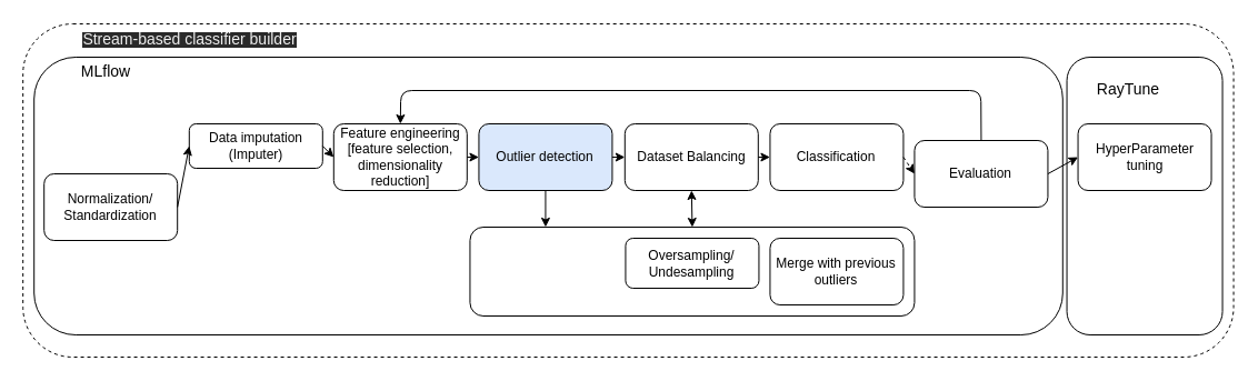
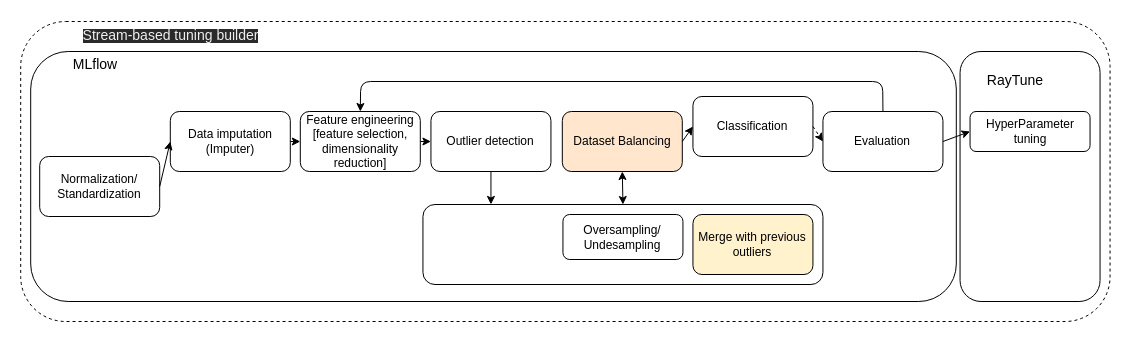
  <mxCell id="0" />
  <mxCell id="1" parent="0" />
  <mxCell id="2" value="" style="rounded=1;whiteSpace=wrap;html=1;dashed=1;" parent="1" vertex="1"><mxGeometry x="20.19" y="21" width="1089.37" height="300" as="geometry" /></mxCell>
  <mxCell id="3" value="" style="rounded=1;whiteSpace=wrap;html=1;" parent="1" vertex="1"><mxGeometry x="30.19" y="51" width="925.62" height="250" as="geometry" /></mxCell>
  <mxCell id="4" value="" style="rounded=1;whiteSpace=wrap;html=1;" parent="1" vertex="1"><mxGeometry x="422.44" y="204" width="400" height="80" as="geometry" /></mxCell>
- <mxCell id="5" value="&lt;span style=&quot;color: rgb(240 , 240 , 240) ; font-family: &amp;#34;helvetica&amp;#34; ; font-style: normal ; font-weight: 400 ; letter-spacing: normal ; text-align: center ; text-indent: 0px ; text-transform: none ; word-spacing: 0px ; background-color: rgb(42 , 42 , 42) ; display: inline ; float: none&quot;&gt;&lt;font style=&quot;font-size: 14px&quot;&gt;Stream-based classifier builder&lt;/font&gt;&lt;/span&gt;" style="text;html=1;strokeColor=none;fillColor=none;align=center;verticalAlign=middle;whiteSpace=wrap;rounded=0;" parent="1" vertex="1"><mxGeometry x="69.56" y="20" width="200.63" height="30" as="geometry" /></mxCell>
+ <mxCell id="5" value="&lt;span style=&quot;color: rgb(240 , 240 , 240) ; font-family: &amp;#34;helvetica&amp;#34; ; font-style: normal ; font-weight: 400 ; letter-spacing: normal ; text-align: center ; text-indent: 0px ; text-transform: none ; word-spacing: 0px ; background-color: rgb(42 , 42 , 42) ; display: inline ; float: none&quot;&gt;&lt;font style=&quot;font-size: 14px&quot;&gt;Stream-based tuning builder&lt;/font&gt;&lt;/span&gt;" style="text;html=1;strokeColor=none;fillColor=none;align=center;verticalAlign=middle;whiteSpace=wrap;rounded=0;" parent="1" vertex="1"><mxGeometry x="69.56" y="20" width="200.63" height="30" as="geometry" /></mxCell>
  <mxCell id="6" value="Feature engineering&lt;br&gt;[feature selection, dimensionality reduction]" style="rounded=1;whiteSpace=wrap;html=1;" parent="1" vertex="1"><mxGeometry x="299.81" y="111" width="120" height="60" as="geometry" /></mxCell>
- <mxCell id="7" value="Data imputation&lt;br&gt;(Imputer)" style="rounded=1;whiteSpace=wrap;html=1;" parent="1" vertex="1"><mxGeometry x="169.81" y="111" width="120" height="40" as="geometry" /></mxCell>
- <mxCell id="8" value="Outlier detection" style="rounded=1;whiteSpace=wrap;html=1;fillColor=#dae8fc;" parent="1" vertex="1"><mxGeometry x="430.44" y="111" width="120" height="60" as="geometry" /></mxCell>
- <mxCell id="9" value="Dataset Balancing" style="rounded=1;whiteSpace=wrap;html=1;" parent="1" vertex="1"><mxGeometry x="561.81" y="111" width="120" height="60" as="geometry" /></mxCell>
+ <mxCell id="7" value="Data imputation&lt;br&gt;(Imputer)" style="rounded=1;whiteSpace=wrap;html=1;" parent="1" vertex="1"><mxGeometry x="169.81" y="111" width="120" height="60" as="geometry" /></mxCell>
+ <mxCell id="8" value="Outlier detection" style="rounded=1;whiteSpace=wrap;html=1;" parent="1" vertex="1"><mxGeometry x="430.44" y="111" width="120" height="60" as="geometry" /></mxCell>
+ <mxCell id="9" value="Dataset Balancing" style="rounded=1;whiteSpace=wrap;html=1;fillColor=#ffe6cc;" parent="1" vertex="1"><mxGeometry x="561.81" y="111" width="120" height="60" as="geometry" /></mxCell>
  <mxCell id="10" value="Oversampling/&lt;br&gt;Undesampling" style="rounded=1;whiteSpace=wrap;html=1;" parent="1" vertex="1"><mxGeometry x="562.44" y="214" width="120" height="45" as="geometry" /></mxCell>
- <mxCell id="11" value="Merge with previous outliers" style="rounded=1;whiteSpace=wrap;html=1;" parent="1" vertex="1"><mxGeometry x="692.44" y="214" width="120" height="60" as="geometry" /></mxCell>
+ <mxCell id="11" value="Merge with previous outliers" style="rounded=1;whiteSpace=wrap;html=1;fillColor=#fff2cc;" parent="1" vertex="1"><mxGeometry x="692.44" y="214" width="120" height="60" as="geometry" /></mxCell>
  <mxCell id="12" value="" style="endArrow=classic;startArrow=classic;html=1;exitX=0.5;exitY=0;exitDx=0;exitDy=0;entryX=0.5;entryY=1;entryDx=0;entryDy=0;" parent="1" source="4" target="9" edge="1"><mxGeometry width="50" height="50" relative="1" as="geometry"><mxPoint x="595.81" y="131" as="sourcePoint" /><mxPoint x="645.81" y="81" as="targetPoint" /></mxGeometry></mxCell>
- <mxCell id="13" value="Classification" style="rounded=1;whiteSpace=wrap;html=1;" parent="1" vertex="1"><mxGeometry x="692.44" y="111" width="120" height="60" as="geometry" /></mxCell>
+ <mxCell id="13" value="Classification" style="rounded=1;whiteSpace=wrap;html=1;" parent="1" vertex="1"><mxGeometry x="692.44" y="96" width="120" height="60" as="geometry" /></mxCell>
  <mxCell id="14" value="" style="endArrow=classic;html=1;entryX=0.5;entryY=0;entryDx=0;entryDy=0;exitX=0.5;exitY=0;exitDx=0;exitDy=0;" parent="1" source="18" target="6" edge="1"><mxGeometry width="50" height="50" relative="1" as="geometry"><mxPoint x="445.81" y="91" as="sourcePoint" /><mxPoint x="495.81" y="41" as="targetPoint" /><Array as="points"><mxPoint x="882.19" y="81" /><mxPoint x="360.19" y="81" /></Array></mxGeometry></mxCell>
- <mxCell id="15" value="" style="endArrow=classic;html=1;entryX=0;entryY=0.5;entryDx=0;entryDy=0;exitX=1;exitY=0.5;exitDx=0;exitDy=0;" parent="1" source="8" target="9" edge="1"><mxGeometry width="50" height="50" relative="1" as="geometry"><mxPoint x="435.81" y="121" as="sourcePoint" /><mxPoint x="435.81" y="141" as="targetPoint" /></mxGeometry></mxCell>
  <mxCell id="16" value="" style="endArrow=classic;html=1;entryX=0;entryY=0.5;entryDx=0;entryDy=0;exitX=1;exitY=0.5;exitDx=0;exitDy=0;" parent="1" source="6" target="8" edge="1"><mxGeometry width="50" height="50" relative="1" as="geometry"><mxPoint x="560.44" y="151" as="sourcePoint" /><mxPoint x="569.81" y="151" as="targetPoint" /></mxGeometry></mxCell>
  <mxCell id="17" value="" style="endArrow=classic;html=1;entryX=0;entryY=0.5;entryDx=0;entryDy=0;exitX=1;exitY=0.5;exitDx=0;exitDy=0;" parent="1" source="9" target="13" edge="1"><mxGeometry width="50" height="50" relative="1" as="geometry"><mxPoint x="452.44" y="171" as="sourcePoint" /><mxPoint x="461.81" y="171" as="targetPoint" /></mxGeometry></mxCell>
- <mxCell id="18" value="Evaluation" style="rounded=1;whiteSpace=wrap;html=1;" parent="1" vertex="1"><mxGeometry x="822.44" y="126" width="120" height="60" as="geometry" /></mxCell>
+ <mxCell id="18" value="Evaluation" style="rounded=1;whiteSpace=wrap;html=1;" parent="1" vertex="1"><mxGeometry x="822.44" y="111" width="120" height="60" as="geometry" /></mxCell>
  <mxCell id="19" value="" style="endArrow=classic;html=1;entryX=0;entryY=0.5;entryDx=0;entryDy=0;exitX=1;exitY=0.5;exitDx=0;exitDy=0;dashed=1;" parent="1" source="13" target="18" edge="1"><mxGeometry width="50" height="50" relative="1" as="geometry"><mxPoint x="691.81" y="151" as="sourcePoint" /><mxPoint x="702.44" y="151" as="targetPoint" /></mxGeometry></mxCell>
  <mxCell id="20" value="" style="endArrow=classic;html=1;entryX=0;entryY=0.5;entryDx=0;entryDy=0;exitX=1;exitY=0.5;exitDx=0;exitDy=0;" parent="1" source="7" target="6" edge="1"><mxGeometry width="50" height="50" relative="1" as="geometry"><mxPoint x="429.81" y="151" as="sourcePoint" /><mxPoint x="440.44" y="151" as="targetPoint" /></mxGeometry></mxCell>
  <mxCell id="21" value="" style="rounded=1;whiteSpace=wrap;html=1;" parent="1" vertex="1"><mxGeometry x="959.56" y="51" width="140" height="250" as="geometry" /></mxCell>
- <mxCell id="22" value="HyperParameter tuning" style="rounded=1;whiteSpace=wrap;html=1;" parent="1" vertex="1"><mxGeometry x="969.56" y="111" width="120" height="60" as="geometry" /></mxCell>
+ <mxCell id="22" value="HyperParameter tuning" style="rounded=1;whiteSpace=wrap;html=1;" parent="1" vertex="1"><mxGeometry x="969.56" y="111" width="120" height="40" as="geometry" /></mxCell>
  <mxCell id="23" value="" style="endArrow=classic;html=1;entryX=0;entryY=0.5;entryDx=0;entryDy=0;exitX=1;exitY=0.5;exitDx=0;exitDy=0;" parent="1" source="18" target="22" edge="1"><mxGeometry width="50" height="50" relative="1" as="geometry"><mxPoint x="949.56" y="141" as="sourcePoint" /><mxPoint x="836.44" y="151" as="targetPoint" /></mxGeometry></mxCell>
  <mxCell id="24" value="&lt;font face=&quot;helvetica&quot;&gt;&lt;span style=&quot;font-size: 14px&quot;&gt;MLflow&lt;/span&gt;&lt;/font&gt;" style="text;html=1;strokeColor=none;fillColor=none;align=center;verticalAlign=middle;whiteSpace=wrap;rounded=0;" parent="1" vertex="1"><mxGeometry x="67.81" y="49" width="54.38" height="30" as="geometry" /></mxCell>
  <mxCell id="25" value="&lt;font face=&quot;helvetica&quot;&gt;&lt;span style=&quot;font-size: 14px&quot;&gt;RayTune&lt;/span&gt;&lt;/font&gt;" style="text;html=1;strokeColor=none;fillColor=none;align=center;verticalAlign=middle;whiteSpace=wrap;rounded=0;" parent="1" vertex="1"><mxGeometry x="964.56" y="65" width="100" height="30" as="geometry" /></mxCell>
  <mxCell id="26" value="Normalization/&lt;br&gt;Standardization" style="rounded=1;whiteSpace=wrap;html=1;" parent="1" vertex="1"><mxGeometry x="39.19" y="156" width="120" height="60" as="geometry" /></mxCell>
  <mxCell id="27" value="" style="endArrow=classic;html=1;entryX=0;entryY=0.5;entryDx=0;entryDy=0;exitX=1;exitY=0.5;exitDx=0;exitDy=0;" parent="1" source="26" target="7" edge="1"><mxGeometry width="50" height="50" relative="1" as="geometry"><mxPoint x="309.81" y="161" as="sourcePoint" /><mxPoint x="319.81" y="161" as="targetPoint" /></mxGeometry></mxCell>
  <mxCell id="28" value="" style="endArrow=classic;html=1;exitX=0.5;exitY=1;exitDx=0;exitDy=0;entryX=0.17;entryY=-0.001;entryDx=0;entryDy=0;entryPerimeter=0;" parent="1" source="8" target="4" edge="1"><mxGeometry width="50" height="50" relative="1" as="geometry"><mxPoint x="560.44" y="151" as="sourcePoint" /><mxPoint x="489.19" y="203" as="targetPoint" /></mxGeometry></mxCell>
